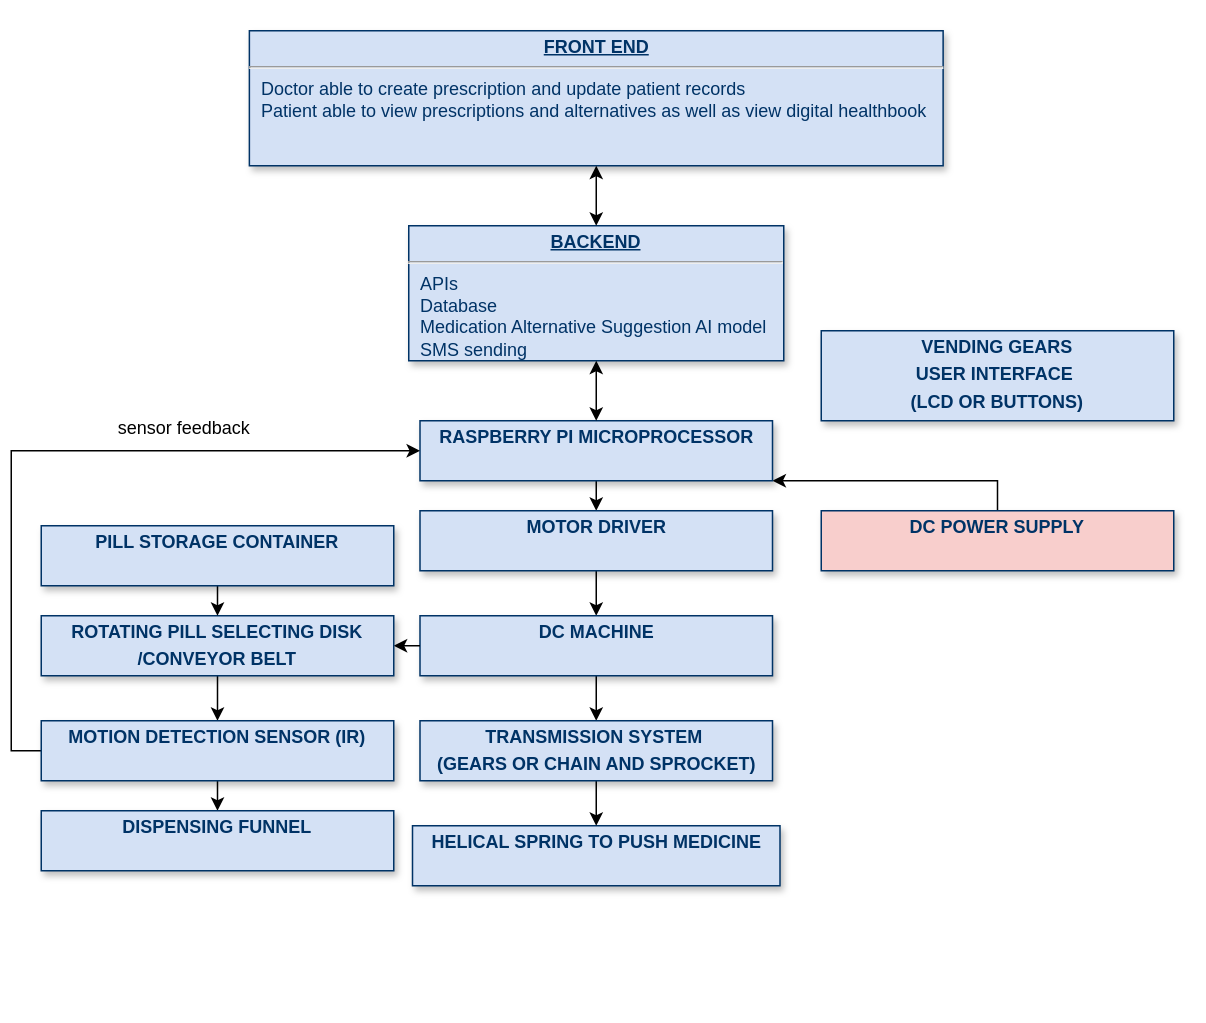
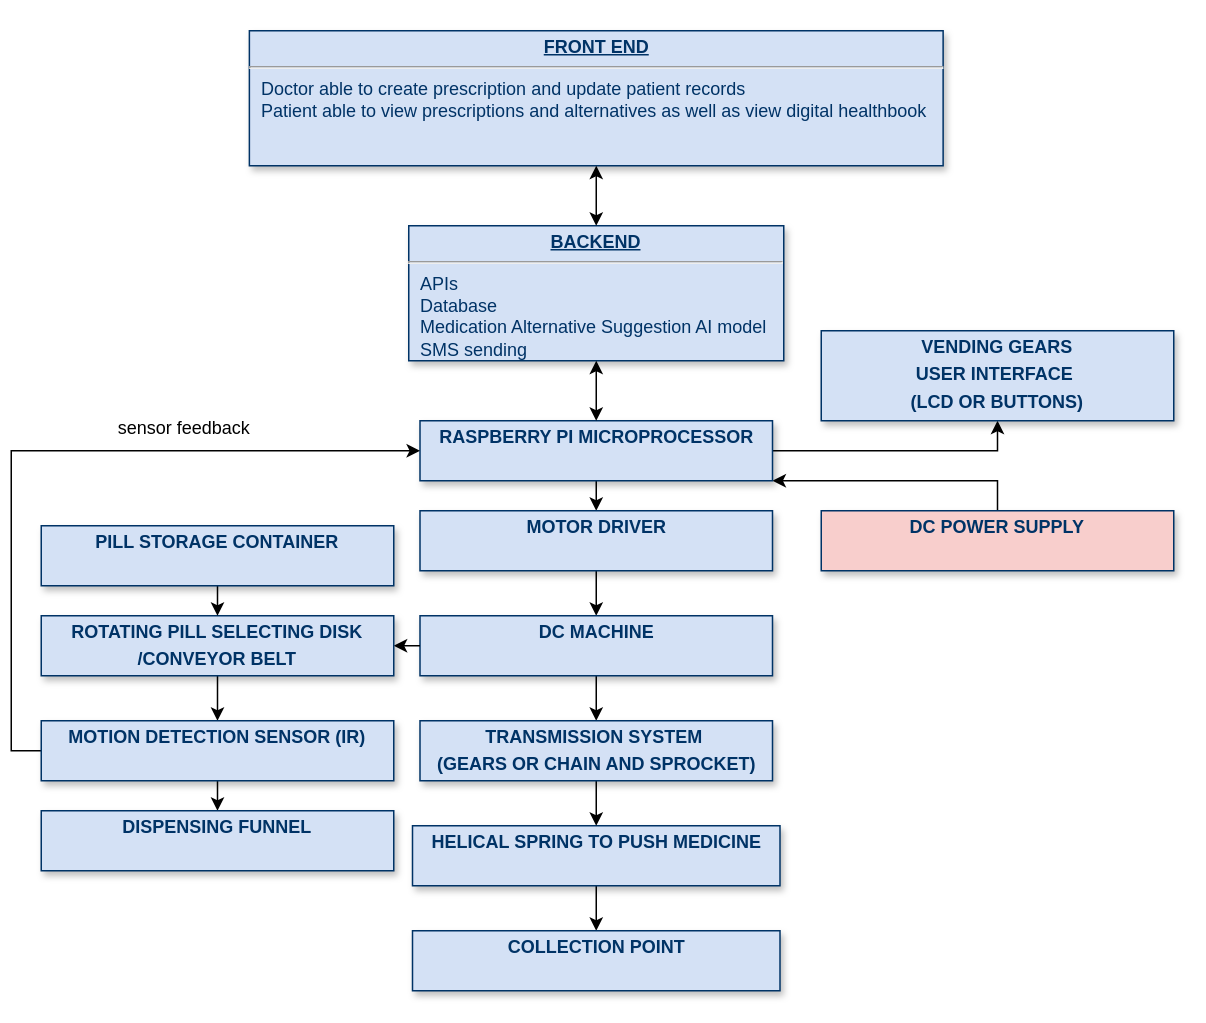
  <mxCell id="0" />
  <mxCell id="1" parent="0" />
  <mxCell id="2" value="&lt;p style=&quot;margin: 0px; margin-top: 4px; text-align: center; text-decoration: underline;&quot;&gt;&lt;b&gt;BACKEND&lt;/b&gt;&lt;/p&gt;&lt;hr&gt;&lt;p style=&quot;margin: 0px; margin-left: 8px;&quot;&gt;APIs&lt;/p&gt;&lt;p style=&quot;margin: 0px; margin-left: 8px;&quot;&gt;Database&lt;/p&gt;&lt;p style=&quot;margin: 0px; margin-left: 8px;&quot;&gt;Medication Alternative Suggestion AI model&lt;/p&gt;&lt;p style=&quot;margin: 0px; margin-left: 8px;&quot;&gt;SMS sending&lt;/p&gt;&lt;p style=&quot;margin: 0px; margin-left: 8px;&quot;&gt;&lt;br&gt;&lt;/p&gt;" style="verticalAlign=top;align=left;overflow=fill;fontSize=12;fontFamily=Helvetica;html=1;strokeColor=#003366;shadow=1;fillColor=#D4E1F5;fontColor=#003366" parent="1" vertex="1"><mxGeometry x="265" y="150" width="250" height="90" as="geometry" /></mxCell>
  <mxCell id="3" style="edgeStyle=orthogonalEdgeStyle;rounded=0;orthogonalLoop=1;jettySize=auto;html=1;exitX=0.5;exitY=1;exitDx=0;exitDy=0;entryX=0.5;entryY=0;entryDx=0;entryDy=0;" edge="1" parent="1" source="6" target="10"><mxGeometry relative="1" as="geometry"><mxPoint x="384.571" y="10" as="targetPoint" /></mxGeometry></mxCell>
+ <mxCell id="4" style="edgeStyle=orthogonalEdgeStyle;rounded=0;orthogonalLoop=1;jettySize=auto;html=1;exitX=1;exitY=0.5;exitDx=0;exitDy=0;entryX=0.5;entryY=1;entryDx=0;entryDy=0;" edge="1" parent="1" source="6" target="14"><mxGeometry relative="1" as="geometry" /></mxCell>
  <mxCell id="5" style="edgeStyle=orthogonalEdgeStyle;rounded=0;orthogonalLoop=1;jettySize=auto;html=1;exitX=0.5;exitY=0;exitDx=0;exitDy=0;entryX=1;entryY=1;entryDx=0;entryDy=0;" edge="1" parent="1" source="26" target="6"><mxGeometry relative="1" as="geometry"><Array as="points"><mxPoint x="658" y="320" /></Array></mxGeometry></mxCell>
  <mxCell id="6" value="&lt;p style=&quot;margin: 4px 0px 0px; text-align: center;&quot;&gt;&lt;b&gt;RASPBERRY PI MICROPROCESSOR&lt;/b&gt;&lt;/p&gt;" style="verticalAlign=top;align=left;overflow=fill;fontSize=12;fontFamily=Helvetica;html=1;strokeColor=#003366;shadow=1;fillColor=#D4E1F5;fontColor=#003366" vertex="1" parent="1"><mxGeometry x="272.5" y="280" width="235" height="40" as="geometry" /></mxCell>
+ <mxCell id="7" style="edgeStyle=orthogonalEdgeStyle;rounded=0;orthogonalLoop=1;jettySize=auto;html=1;exitX=0.5;exitY=1;exitDx=0;exitDy=0;entryX=0.5;entryY=0;entryDx=0;entryDy=0;" edge="1" parent="1" source="8" target="13"><mxGeometry relative="1" as="geometry" /></mxCell>
  <mxCell id="8" value="&lt;p style=&quot;margin: 4px 0px 0px; text-align: center;&quot;&gt;&lt;b style=&quot;&quot;&gt;HELICAL SPRING TO PUSH MEDICINE&lt;/b&gt;&lt;/p&gt;" style="verticalAlign=top;align=left;overflow=fill;fontSize=12;fontFamily=Helvetica;html=1;strokeColor=#003366;shadow=1;fillColor=#D4E1F5;fontColor=#003366" vertex="1" parent="1"><mxGeometry x="267.5" y="550" width="245" height="40" as="geometry" /></mxCell>
  <mxCell id="9" style="edgeStyle=orthogonalEdgeStyle;rounded=0;orthogonalLoop=1;jettySize=auto;html=1;exitX=0.5;exitY=1;exitDx=0;exitDy=0;entryX=0.5;entryY=0;entryDx=0;entryDy=0;" edge="1" parent="1" source="10" target="12"><mxGeometry relative="1" as="geometry" /></mxCell>
  <mxCell id="10" value="&lt;p style=&quot;margin: 4px 0px 0px; text-align: center;&quot;&gt;&lt;b&gt;MOTOR DRIVER&lt;/b&gt;&lt;/p&gt;" style="verticalAlign=top;align=left;overflow=fill;fontSize=12;fontFamily=Helvetica;html=1;strokeColor=#003366;shadow=1;fillColor=#D4E1F5;fontColor=#003366" vertex="1" parent="1"><mxGeometry x="272.5" y="340" width="235" height="40" as="geometry" /></mxCell>
  <mxCell id="11" style="edgeStyle=orthogonalEdgeStyle;rounded=0;orthogonalLoop=1;jettySize=auto;html=1;exitX=0.5;exitY=1;exitDx=0;exitDy=0;entryX=0.5;entryY=0;entryDx=0;entryDy=0;" edge="1" parent="1" source="12" target="28"><mxGeometry relative="1" as="geometry" /></mxCell>
  <mxCell id="12" value="&lt;p style=&quot;margin: 4px 0px 0px; text-align: center;&quot;&gt;&lt;b&gt;DC MACHINE&lt;/b&gt;&lt;/p&gt;" style="verticalAlign=top;align=left;overflow=fill;fontSize=12;fontFamily=Helvetica;html=1;strokeColor=#003366;shadow=1;fillColor=#D4E1F5;fontColor=#003366" vertex="1" parent="1"><mxGeometry x="272.5" y="410" width="235" height="40" as="geometry" /></mxCell>
+ <mxCell id="13" value="&lt;p style=&quot;margin: 4px 0px 0px; text-align: center;&quot;&gt;&lt;b style=&quot;&quot;&gt;COLLECTION POINT&lt;/b&gt;&lt;/p&gt;" style="verticalAlign=top;align=left;overflow=fill;fontSize=12;fontFamily=Helvetica;html=1;strokeColor=#003366;shadow=1;fillColor=#D4E1F5;fontColor=#003366" vertex="1" parent="1"><mxGeometry x="267.5" y="620" width="245" height="40" as="geometry" /></mxCell>
  <mxCell id="14" value="&lt;p style=&quot;margin: 4px 0px 0px; text-align: center;&quot;&gt;&lt;b&gt;VENDING GEARS&lt;/b&gt;&lt;/p&gt;&lt;p style=&quot;margin: 4px 0px 0px; text-align: center;&quot;&gt;&lt;b&gt;USER INTERFACE&amp;nbsp;&lt;/b&gt;&lt;/p&gt;&lt;p style=&quot;margin: 4px 0px 0px; text-align: center;&quot;&gt;&lt;b&gt;(LCD OR BUTTONS)&lt;/b&gt;&lt;/p&gt;" style="verticalAlign=top;align=left;overflow=fill;fontSize=12;fontFamily=Helvetica;html=1;strokeColor=#003366;shadow=1;fillColor=#D4E1F5;fontColor=#003366" vertex="1" parent="1"><mxGeometry x="540" y="220" width="235" height="60" as="geometry" /></mxCell>
  <mxCell id="15" value="&lt;p style=&quot;margin: 0px; margin-top: 4px; text-align: center; text-decoration: underline;&quot;&gt;&lt;b&gt;FRONT END&lt;/b&gt;&lt;/p&gt;&lt;hr&gt;&lt;p style=&quot;margin: 0px; margin-left: 8px;&quot;&gt;Doctor able to create prescription and update patient records&lt;/p&gt;&lt;p style=&quot;margin: 0px; margin-left: 8px;&quot;&gt;Patient able to view prescriptions and alternatives as well as view digital healthbook&lt;/p&gt;" style="verticalAlign=top;align=left;overflow=fill;fontSize=12;fontFamily=Helvetica;html=1;strokeColor=#003366;shadow=1;fillColor=#D4E1F5;fontColor=#003366" vertex="1" parent="1"><mxGeometry x="158.75" y="20" width="462.5" height="90" as="geometry" /></mxCell>
  <mxCell id="16" value="" style="endArrow=classic;startArrow=classic;html=1;rounded=0;entryX=0.5;entryY=1;entryDx=0;entryDy=0;exitX=0.5;exitY=0;exitDx=0;exitDy=0;" edge="1" parent="1" source="2" target="15"><mxGeometry width="50" height="50" relative="1" as="geometry"><mxPoint x="390" y="110" as="sourcePoint" /><mxPoint x="390" y="50" as="targetPoint" /></mxGeometry></mxCell>
  <mxCell id="17" style="edgeStyle=orthogonalEdgeStyle;rounded=0;orthogonalLoop=1;jettySize=auto;html=1;exitX=0;exitY=0.5;exitDx=0;exitDy=0;entryX=1;entryY=0.5;entryDx=0;entryDy=0;" edge="1" parent="1" source="12" target="19"><mxGeometry relative="1" as="geometry" /></mxCell>
  <mxCell id="18" style="edgeStyle=orthogonalEdgeStyle;rounded=0;orthogonalLoop=1;jettySize=auto;html=1;exitX=0.5;exitY=1;exitDx=0;exitDy=0;entryX=0.5;entryY=0;entryDx=0;entryDy=0;" edge="1" parent="1" source="19" target="22"><mxGeometry relative="1" as="geometry" /></mxCell>
  <mxCell id="19" value="&lt;p style=&quot;margin: 4px 0px 0px; text-align: center;&quot;&gt;&lt;b&gt;ROTATING PILL SELECTING DISK&lt;/b&gt;&lt;/p&gt;&lt;p style=&quot;margin: 4px 0px 0px; text-align: center;&quot;&gt;&lt;b&gt;/CONVEYOR BELT&lt;/b&gt;&lt;/p&gt;" style="verticalAlign=top;align=left;overflow=fill;fontSize=12;fontFamily=Helvetica;html=1;strokeColor=#003366;shadow=1;fillColor=#D4E1F5;fontColor=#003366" vertex="1" parent="1"><mxGeometry x="20" y="410" width="235" height="40" as="geometry" /></mxCell>
  <mxCell id="20" style="edgeStyle=orthogonalEdgeStyle;rounded=0;orthogonalLoop=1;jettySize=auto;html=1;exitX=0.5;exitY=1;exitDx=0;exitDy=0;entryX=0.5;entryY=0;entryDx=0;entryDy=0;" edge="1" parent="1" source="22" target="23"><mxGeometry relative="1" as="geometry" /></mxCell>
  <mxCell id="21" style="edgeStyle=orthogonalEdgeStyle;rounded=0;orthogonalLoop=1;jettySize=auto;html=1;exitX=0;exitY=0.5;exitDx=0;exitDy=0;entryX=0;entryY=0.5;entryDx=0;entryDy=0;" edge="1" parent="1" source="22" target="6"><mxGeometry relative="1" as="geometry" /></mxCell>
  <mxCell id="22" value="&lt;p style=&quot;margin: 4px 0px 0px; text-align: center;&quot;&gt;&lt;b&gt;MOTION DETECTION SENSOR (IR)&lt;/b&gt;&lt;/p&gt;" style="verticalAlign=top;align=left;overflow=fill;fontSize=12;fontFamily=Helvetica;html=1;strokeColor=#003366;shadow=1;fillColor=#D4E1F5;fontColor=#003366" vertex="1" parent="1"><mxGeometry x="20" y="480" width="235" height="40" as="geometry" /></mxCell>
  <mxCell id="23" value="&lt;p style=&quot;margin: 4px 0px 0px; text-align: center;&quot;&gt;&lt;b&gt;DISPENSING FUNNEL&lt;/b&gt;&lt;/p&gt;" style="verticalAlign=top;align=left;overflow=fill;fontSize=12;fontFamily=Helvetica;html=1;strokeColor=#003366;shadow=1;fillColor=#D4E1F5;fontColor=#003366" vertex="1" parent="1"><mxGeometry x="20" y="540" width="235" height="40" as="geometry" /></mxCell>
  <mxCell id="24" style="edgeStyle=orthogonalEdgeStyle;rounded=0;orthogonalLoop=1;jettySize=auto;html=1;exitX=0.5;exitY=1;exitDx=0;exitDy=0;entryX=0.5;entryY=0;entryDx=0;entryDy=0;" edge="1" parent="1" source="25" target="19"><mxGeometry relative="1" as="geometry" /></mxCell>
  <mxCell id="25" value="&lt;p style=&quot;margin: 4px 0px 0px; text-align: center;&quot;&gt;&lt;b&gt;PILL STORAGE CONTAINER&lt;/b&gt;&lt;/p&gt;" style="verticalAlign=top;align=left;overflow=fill;fontSize=12;fontFamily=Helvetica;html=1;strokeColor=#003366;shadow=1;fillColor=#D4E1F5;fontColor=#003366" vertex="1" parent="1"><mxGeometry x="20" y="350" width="235" height="40" as="geometry" /></mxCell>
  <mxCell id="26" value="&lt;p style=&quot;margin: 4px 0px 0px; text-align: center;&quot;&gt;&lt;b&gt;DC POWER SUPPLY&lt;/b&gt;&lt;/p&gt;" style="verticalAlign=top;align=left;overflow=fill;fontSize=12;fontFamily=Helvetica;html=1;strokeColor=#003366;shadow=1;fillColor=#f8cecc;fontColor=#003366;" vertex="1" parent="1"><mxGeometry x="540" y="340" width="235" height="40" as="geometry" /></mxCell>
  <mxCell id="27" style="edgeStyle=orthogonalEdgeStyle;rounded=0;orthogonalLoop=1;jettySize=auto;html=1;exitX=0.5;exitY=1;exitDx=0;exitDy=0;" edge="1" parent="1" source="28" target="8"><mxGeometry relative="1" as="geometry" /></mxCell>
  <mxCell id="28" value="&lt;p style=&quot;margin: 4px 0px 0px; text-align: center;&quot;&gt;&lt;b&gt;TRANSMISSION SYSTEM&amp;nbsp;&lt;/b&gt;&lt;/p&gt;&lt;p style=&quot;margin: 4px 0px 0px; text-align: center;&quot;&gt;&lt;b&gt;(GEARS OR CHAIN AND SPROCKET)&lt;/b&gt;&lt;/p&gt;" style="verticalAlign=top;align=left;overflow=fill;fontSize=12;fontFamily=Helvetica;html=1;strokeColor=#003366;shadow=1;fillColor=#D4E1F5;fontColor=#003366" vertex="1" parent="1"><mxGeometry x="272.5" y="480" width="235" height="40" as="geometry" /></mxCell>
  <mxCell id="29" value="" style="endArrow=classic;startArrow=classic;html=1;rounded=0;entryX=0.5;entryY=1;entryDx=0;entryDy=0;exitX=0.5;exitY=0;exitDx=0;exitDy=0;" edge="1" parent="1" source="6" target="2"><mxGeometry width="50" height="50" relative="1" as="geometry"><mxPoint x="776.5" y="470" as="sourcePoint" /><mxPoint x="390" y="250" as="targetPoint" /><Array as="points" /></mxGeometry></mxCell>
  <mxCell id="30" value="sensor feedback" style="text;html=1;align=center;verticalAlign=middle;resizable=0;points=[];autosize=1;strokeColor=none;fillColor=none;" vertex="1" parent="1"><mxGeometry x="60" y="270" width="110" height="30" as="geometry" /></mxCell>
